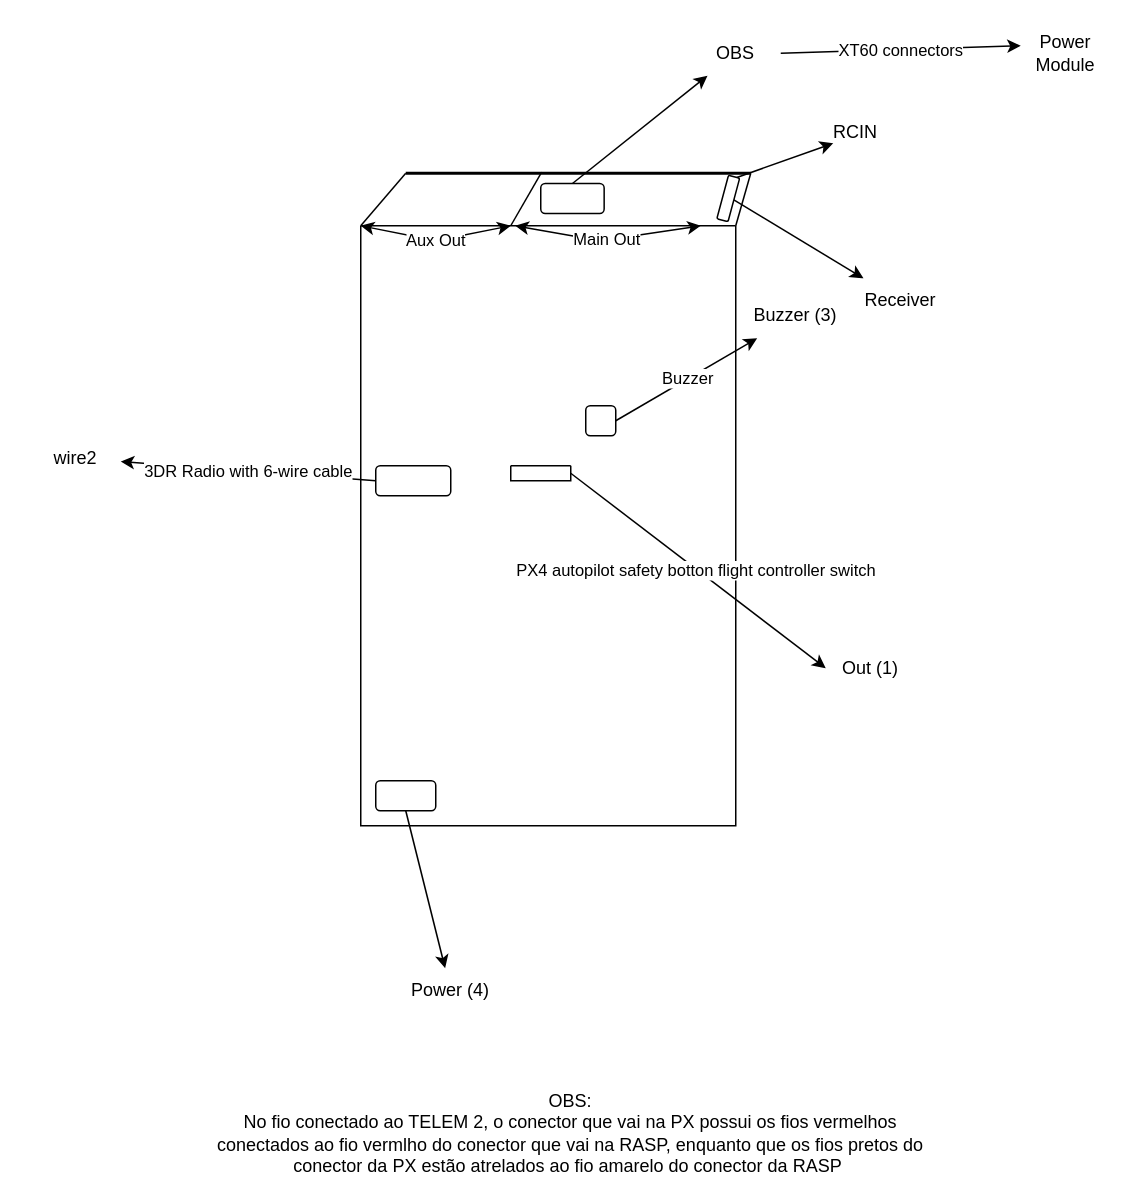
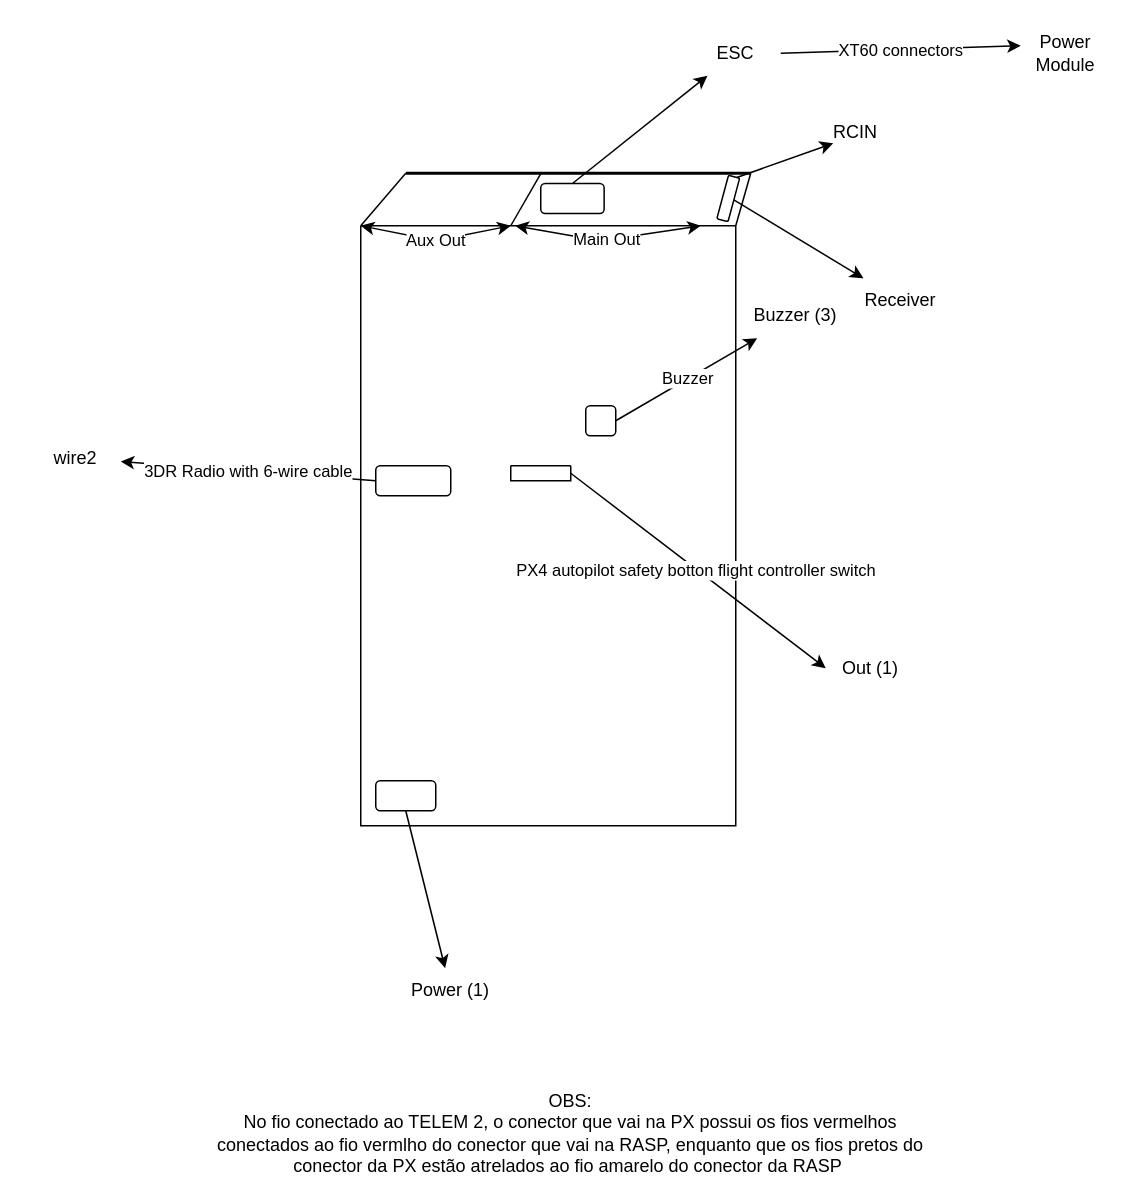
  <mxCell id="0" />
  <mxCell id="1" parent="0" />
  <mxCell id="2" style="edgeStyle=none;html=1;" parent="1" source="3" edge="1"><mxGeometry relative="1" as="geometry"><mxPoint x="490" y="150.333" as="targetPoint" /></mxGeometry></mxCell>
  <mxCell id="3" value="" style="swimlane;startSize=0;" parent="1" vertex="1"><mxGeometry x="240" y="150" width="250" height="400" as="geometry" /></mxCell>
  <mxCell id="4" value="" style="rounded=1;whiteSpace=wrap;html=1;" parent="3" vertex="1"><mxGeometry x="10" y="160" width="50" height="20" as="geometry" /></mxCell>
  <mxCell id="5" value="" style="rounded=1;whiteSpace=wrap;html=1;" parent="3" vertex="1"><mxGeometry x="150" y="120" width="20" height="20" as="geometry" /></mxCell>
  <mxCell id="6" value="" style="rounded=1;whiteSpace=wrap;html=1;" parent="3" vertex="1"><mxGeometry x="10" y="370" width="40" height="20" as="geometry" /></mxCell>
  <mxCell id="7" value="" style="swimlane;startSize=0;" parent="1" vertex="1"><mxGeometry x="340" y="310" width="40" height="10" as="geometry" /></mxCell>
  <mxCell id="8" value="Out (1)" style="text;html=1;strokeColor=none;fillColor=none;align=center;verticalAlign=middle;whiteSpace=wrap;rounded=0;" parent="1" vertex="1"><mxGeometry x="550" y="430" width="60" height="30" as="geometry" /></mxCell>
  <mxCell id="9" value="3DR Radio with 6-wire cable" style="endArrow=classic;html=1;rounded=0;exitX=0;exitY=0.5;exitDx=0;exitDy=0;" parent="1" source="4" target="10" edge="1"><mxGeometry width="50" height="50" relative="1" as="geometry"><mxPoint x="380" y="410" as="sourcePoint" /><mxPoint x="100" y="320" as="targetPoint" /></mxGeometry></mxCell>
  <mxCell id="10" value="wire2" style="text;html=1;strokeColor=none;fillColor=none;align=center;verticalAlign=middle;whiteSpace=wrap;rounded=0;" parent="1" vertex="1"><mxGeometry x="20" y="290" width="60" height="30" as="geometry" /></mxCell>
  <mxCell id="11" value="Buzzer" style="endArrow=classic;html=1;rounded=0;exitX=1;exitY=0.5;exitDx=0;exitDy=0;" parent="1" source="5" target="12" edge="1"><mxGeometry width="50" height="50" relative="1" as="geometry"><mxPoint x="360" y="360" as="sourcePoint" /><mxPoint x="530" y="210" as="targetPoint" /></mxGeometry></mxCell>
  <mxCell id="12" value="Buzzer (3)" style="text;html=1;strokeColor=none;fillColor=none;align=center;verticalAlign=middle;whiteSpace=wrap;rounded=0;" parent="1" vertex="1"><mxGeometry x="500" y="195" width="60" height="30" as="geometry" /></mxCell>
  <mxCell id="13" value="" style="endArrow=classic;html=1;rounded=0;exitX=0.5;exitY=1;exitDx=0;exitDy=0;" parent="1" source="6" target="14" edge="1"><mxGeometry width="50" height="50" relative="1" as="geometry"><mxPoint x="360" y="660" as="sourcePoint" /><mxPoint x="300" y="660" as="targetPoint" /></mxGeometry></mxCell>
- <mxCell id="14" value="Power (4)" style="text;html=1;strokeColor=none;fillColor=none;align=center;verticalAlign=middle;whiteSpace=wrap;rounded=0;" parent="1" vertex="1"><mxGeometry x="270" y="645" width="60" height="30" as="geometry" /></mxCell>
+ <mxCell id="14" value="Power (1)" style="text;html=1;strokeColor=none;fillColor=none;align=center;verticalAlign=middle;whiteSpace=wrap;rounded=0;" parent="1" vertex="1"><mxGeometry x="270" y="645" width="60" height="30" as="geometry" /></mxCell>
  <mxCell id="15" value="PX4 autopilot safety botton flight controller switch&amp;nbsp;" style="endArrow=classic;html=1;exitX=1;exitY=0.5;exitDx=0;exitDy=0;entryX=0;entryY=0.5;entryDx=0;entryDy=0;" parent="1" source="7" target="8" edge="1"><mxGeometry width="50" height="50" relative="1" as="geometry"><mxPoint x="340" y="500" as="sourcePoint" /><mxPoint x="390" y="450" as="targetPoint" /></mxGeometry></mxCell>
  <mxCell id="16" value="" style="endArrow=classic;html=1;exitX=0.5;exitY=1;exitDx=0;exitDy=0;" parent="1" source="21" target="17" edge="1"><mxGeometry width="50" height="50" relative="1" as="geometry"><mxPoint x="480" y="270" as="sourcePoint" /><mxPoint x="600" y="200" as="targetPoint" /></mxGeometry></mxCell>
  <mxCell id="17" value="Receiver" style="text;html=1;strokeColor=none;fillColor=none;align=center;verticalAlign=middle;whiteSpace=wrap;rounded=0;" parent="1" vertex="1"><mxGeometry x="570" y="185" width="60" height="30" as="geometry" /></mxCell>
  <mxCell id="18" value="" style="line;strokeWidth=2;html=1;" parent="1" vertex="1"><mxGeometry x="270" width="230" height="10" as="geometry" y="110" /></mxCell>
  <mxCell id="19" value="" style="endArrow=none;html=1;exitX=0;exitY=0;exitDx=0;exitDy=0;entryX=0;entryY=0.5;entryDx=0;entryDy=0;entryPerimeter=0;" parent="1" source="3" target="18" edge="1"><mxGeometry width="50" height="50" relative="1" as="geometry"><mxPoint x="390" y="200" as="sourcePoint" /><mxPoint x="440" y="150" as="targetPoint" /></mxGeometry></mxCell>
  <mxCell id="20" value="" style="endArrow=none;html=1;entryX=1;entryY=0.5;entryDx=0;entryDy=0;entryPerimeter=0;exitX=1;exitY=0;exitDx=0;exitDy=0;" parent="1" source="3" target="18" edge="1"><mxGeometry width="50" height="50" relative="1" as="geometry"><mxPoint x="390" y="200" as="sourcePoint" /><mxPoint x="440" y="150" as="targetPoint" /></mxGeometry></mxCell>
  <mxCell id="21" value="" style="rounded=1;whiteSpace=wrap;html=1;rotation=-75;" parent="1" vertex="1"><mxGeometry x="470" y="127.97" width="30" height="7.71" as="geometry" /></mxCell>
  <mxCell id="22" value="Main Out" style="endArrow=classic;startArrow=classic;html=1;exitX=0.907;exitY=0;exitDx=0;exitDy=0;exitPerimeter=0;entryX=0.412;entryY=0;entryDx=0;entryDy=0;entryPerimeter=0;" parent="1" source="3" target="3" edge="1"><mxGeometry width="50" height="50" relative="1" as="geometry"><mxPoint x="390" y="250" as="sourcePoint" /><mxPoint x="440" y="200" as="targetPoint" /><Array as="points"><mxPoint x="400" y="160" /></Array></mxGeometry></mxCell>
  <mxCell id="23" value="Aux Out" style="endArrow=classic;startArrow=classic;html=1;exitX=0;exitY=0;exitDx=0;exitDy=0;" parent="1" source="3" edge="1"><mxGeometry width="50" height="50" relative="1" as="geometry"><mxPoint x="390" y="250" as="sourcePoint" /><mxPoint x="340" y="150" as="targetPoint" /><Array as="points"><mxPoint x="290" y="160" /></Array></mxGeometry></mxCell>
  <mxCell id="24" value="" style="endArrow=none;html=1;entryX=0.394;entryY=0.42;entryDx=0;entryDy=0;entryPerimeter=0;" parent="1" target="18" edge="1"><mxGeometry width="50" height="50" relative="1" as="geometry"><mxPoint x="340" y="150" as="sourcePoint" /><mxPoint x="440" y="200" as="targetPoint" /></mxGeometry></mxCell>
  <mxCell id="25" value="" style="rounded=1;whiteSpace=wrap;html=1;rotation=-90;" parent="1" vertex="1"><mxGeometry x="371.13" y="110.69" width="20" height="42.27" as="geometry" /></mxCell>
  <mxCell id="26" value="" style="endArrow=classic;html=1;exitX=1;exitY=0.5;exitDx=0;exitDy=0;" parent="1" source="25" target="27" edge="1"><mxGeometry width="50" height="50" relative="1" as="geometry"><mxPoint x="390" y="250" as="sourcePoint" /><mxPoint x="450" y="60" as="targetPoint" /></mxGeometry></mxCell>
- <mxCell id="27" value="OBS" style="text;html=1;strokeColor=none;fillColor=none;align=center;verticalAlign=middle;whiteSpace=wrap;rounded=0;" parent="1" vertex="1"><mxGeometry x="460" y="20" width="60" height="30" as="geometry" /></mxCell>
+ <mxCell id="27" value="ESC" style="text;html=1;strokeColor=none;fillColor=none;align=center;verticalAlign=middle;whiteSpace=wrap;rounded=0;" parent="1" vertex="1"><mxGeometry x="460" y="20" width="60" height="30" as="geometry" /></mxCell>
  <mxCell id="28" value="RCIN" style="text;html=1;strokeColor=none;fillColor=none;align=center;verticalAlign=middle;whiteSpace=wrap;rounded=0;rotation=0;" parent="1" vertex="1"><mxGeometry x="540" y="80" width="60" height="15" as="geometry" /></mxCell>
  <mxCell id="29" value="" style="endArrow=classic;html=1;exitX=1;exitY=0.75;exitDx=0;exitDy=0;entryX=0.25;entryY=1;entryDx=0;entryDy=0;" parent="1" source="21" target="28" edge="1"><mxGeometry width="50" height="50" relative="1" as="geometry"><mxPoint x="390" y="170" as="sourcePoint" /><mxPoint x="440" y="120" as="targetPoint" /></mxGeometry></mxCell>
  <mxCell id="30" value="XT60 connectors" style="endArrow=classic;html=1;exitX=1;exitY=0.5;exitDx=0;exitDy=0;" parent="1" source="27" edge="1"><mxGeometry width="50" height="50" relative="1" as="geometry"><mxPoint x="420" y="120" as="sourcePoint" /><mxPoint x="680" y="30" as="targetPoint" /></mxGeometry></mxCell>
  <mxCell id="31" value="Power Module" style="text;html=1;strokeColor=none;fillColor=none;align=center;verticalAlign=middle;whiteSpace=wrap;rounded=0;" parent="1" vertex="1"><mxGeometry x="680" y="20" width="60" height="30" as="geometry" /></mxCell>
  <mxCell id="32" value="OBS:&lt;br&gt;No fio conectado ao TELEM 2, o conector que vai na PX possui os fios vermelhos conectados ao fio vermlho do conector que vai na RASP, enquanto que os fios pretos do conector da PX estão atrelados ao fio amarelo do conector da RASP&amp;nbsp;" style="text;html=1;strokeColor=none;fillColor=none;align=center;verticalAlign=middle;whiteSpace=wrap;rounded=0;" vertex="1" parent="1"><mxGeometry x="140" y="740" width="480" height="30" as="geometry" /></mxCell>
